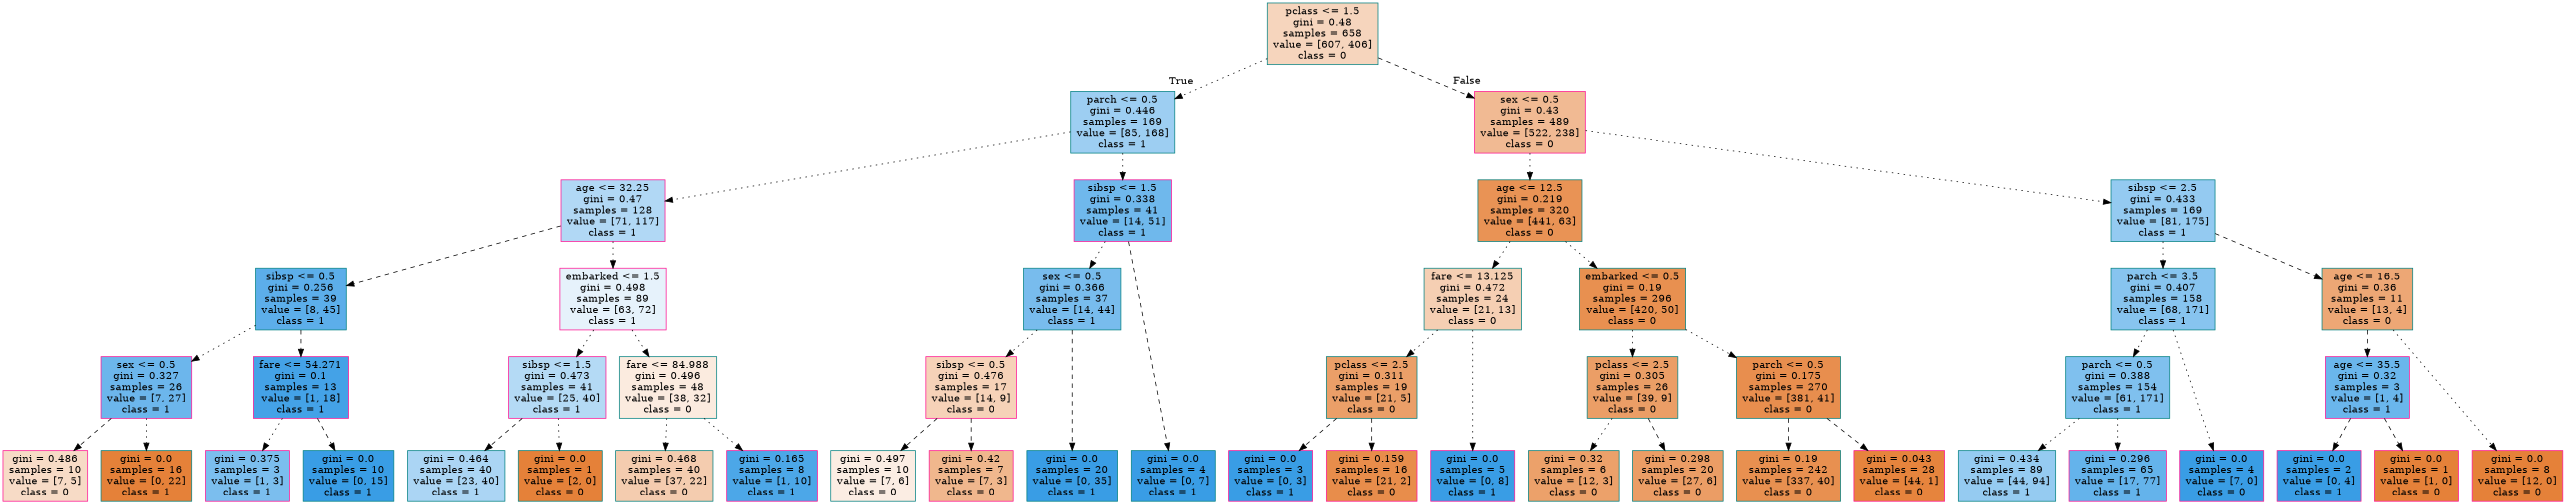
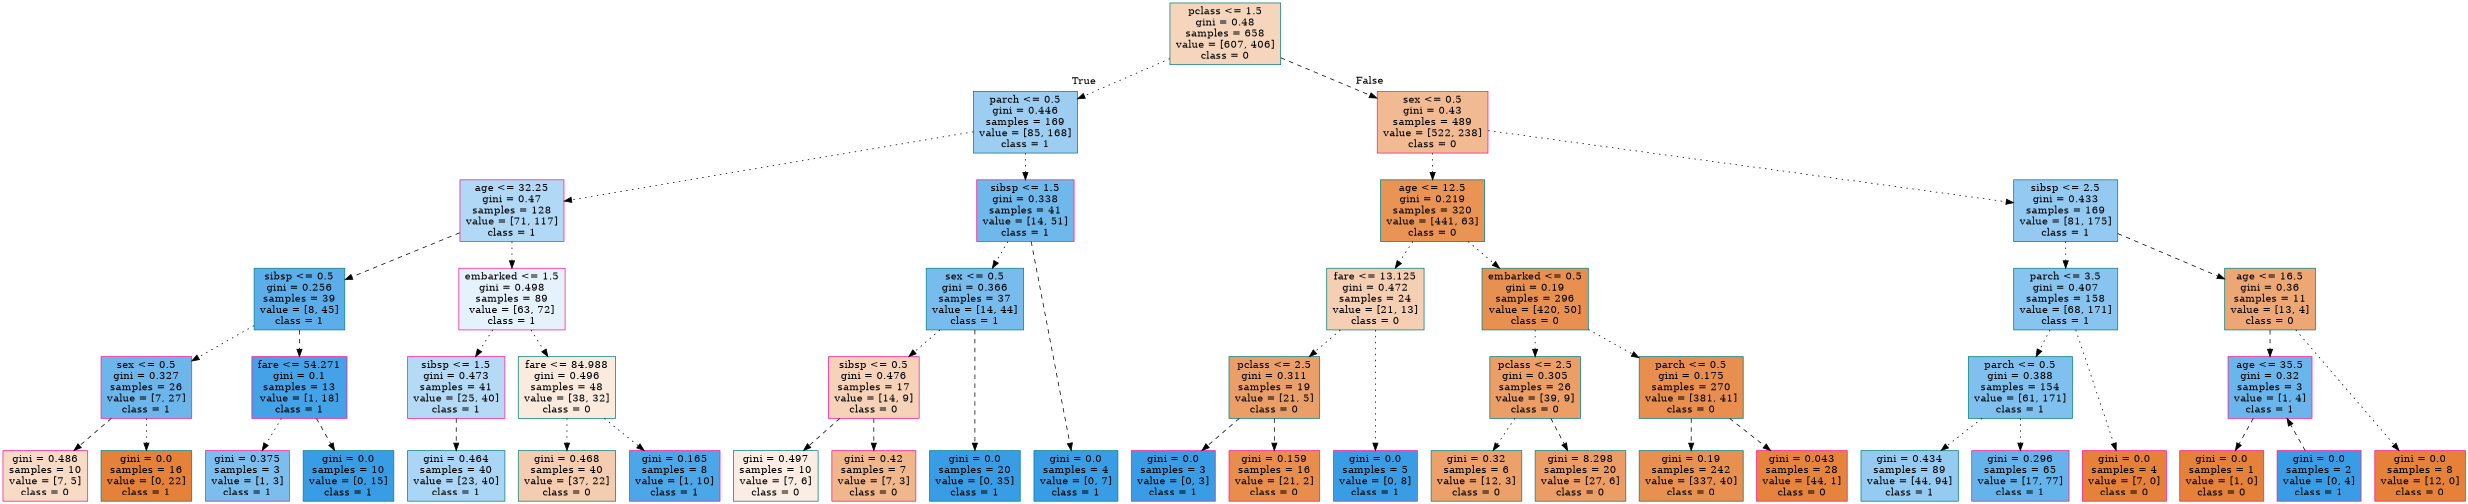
  digraph {
    ranksep=equally
    splines=polyline
    node [color=teal fillcolor="#399de5ff" shape=box style=filled]
    edge [style=dotted]
    n1 [fillcolor="#e5813954" label="pclass <= 1.5\ngini = 0.48\nsamples = 658\nvalue = [607, 406]\nclass = 0"]
    n2 [fillcolor="#399de57e" label="parch <= 0.5\ngini = 0.446\nsamples = 169\nvalue = [85, 168]\nclass = 1"]
    n3 [color=deeppink fillcolor="#e581398b" label="sex <= 0.5\ngini = 0.43\nsamples = 489\nvalue = [522, 238]\nclass = 0"]
    n4 [color=deeppink fillcolor="#399de564" label="age <= 32.25\ngini = 0.47\nsamples = 128\nvalue = [71, 117]\nclass = 1"]
    n5 [color=deeppink fillcolor="#399de5b9" label="sibsp <= 1.5\ngini = 0.338\nsamples = 41\nvalue = [14, 51]\nclass = 1"]
    n6 [fillcolor="#e58139db" label="age <= 12.5\ngini = 0.219\nsamples = 320\nvalue = [441, 63]\nclass = 0"]
    n7 [fillcolor="#399de589" label="sibsp <= 2.5\ngini = 0.433\nsamples = 169\nvalue = [81, 175]\nclass = 1"]
    n8 [fillcolor="#399de5d2" label="sibsp <= 0.5\ngini = 0.256\nsamples = 39\nvalue = [8, 45]\nclass = 1"]
    n9 [color=deeppink fillcolor="#399de520" label="embarked <= 1.5\ngini = 0.498\nsamples = 89\nvalue = [63, 72]\nclass = 1"]
    n10 [fillcolor="#399de5ae" label="sex <= 0.5\ngini = 0.366\nsamples = 37\nvalue = [14, 44]\nclass = 1"]
    n11 [fillcolor="#e5813961" label="fare <= 13.125\ngini = 0.472\nsamples = 24\nvalue = [21, 13]\nclass = 0"]
    n12 [fillcolor="#e58139e1" label="embarked <= 0.5\ngini = 0.19\nsamples = 296\nvalue = [420, 50]\nclass = 0"]
    n13 [fillcolor="#399de59a" label="parch <= 3.5\ngini = 0.407\nsamples = 158\nvalue = [68, 171]\nclass = 1"]
    n14 [fillcolor="#e58139b1" label="age <= 16.5\ngini = 0.36\nsamples = 11\nvalue = [13, 4]\nclass = 0"]
    n15 [color=deeppink fillcolor="#399de5bd" label="sex <= 0.5\ngini = 0.327\nsamples = 26\nvalue = [7, 27]\nclass = 1"]
    n16 [color=deeppink fillcolor="#399de5f1" label="fare <= 54.271\ngini = 0.1\nsamples = 13\nvalue = [1, 18]\nclass = 1"]
    n17 [color=deeppink fillcolor="#399de560" label="sibsp <= 1.5\ngini = 0.473\nsamples = 41\nvalue = [25, 40]\nclass = 1"]
    n18 [fillcolor="#e5813928" label="fare <= 84.988\ngini = 0.496\nsamples = 48\nvalue = [38, 32]\nclass = 0"]
    n19 [color=deeppink fillcolor="#e581395b" label="sibsp <= 0.5\ngini = 0.476\nsamples = 17\nvalue = [14, 9]\nclass = 0"]
    n20 [fillcolor="#e58139c2" label="pclass <= 2.5\ngini = 0.311\nsamples = 19\nvalue = [21, 5]\nclass = 0"]
    n21 [fillcolor="#e58139c4" label="pclass <= 2.5\ngini = 0.305\nsamples = 26\nvalue = [39, 9]\nclass = 0"]
    n22 [fillcolor="#e58139e4" label="parch <= 0.5\ngini = 0.175\nsamples = 270\nvalue = [381, 41]\nclass = 0"]
    n23 [fillcolor="#399de5a4" label="parch <= 0.5\ngini = 0.388\nsamples = 154\nvalue = [61, 171]\nclass = 1"]
    n24 [color=deeppink fillcolor="#399de5bf" label="age <= 35.5\ngini = 0.32\nsamples = 3\nvalue = [1, 4]\nclass = 1"]
    n25 [color=deeppink fillcolor="#e5813949" label="gini = 0.486\nsamples = 10\nvalue = [7, 5]\nclass = 0"]
    n26 [fillcolor="#e58139ff" label="gini = 0.0\nsamples = 16\nvalue = [0, 22]\nclass = 1"]
    n27 [color=deeppink fillcolor="#399de5aa" label="gini = 0.375\nsamples = 3\nvalue = [1, 3]\nclass = 1"]
    n28 [label="gini = 0.0\nsamples = 10\nvalue = [0, 15]\nclass = 1"]
    n29 [fillcolor="#399de56c" label="gini = 0.464\nsamples = 40\nvalue = [23, 40]\nclass = 1"]
-   n30 [fillcolor="#e58139ff" label="gini = 0.0\nsamples = 1\nvalue = [2, 0]\nclass = 0"]
    n31 [fillcolor="#e5813967" label="gini = 0.468\nsamples = 40\nvalue = [37, 22]\nclass = 0"]
    n32 [color=deeppink fillcolor="#399de5e6" label="gini = 0.165\nsamples = 8\nvalue = [1, 10]\nclass = 1"]
    n33 [fillcolor="#e5813924" label="gini = 0.497\nsamples = 10\nvalue = [7, 6]\nclass = 0"]
    n34 [color=deeppink fillcolor="#e5813992" label="gini = 0.42\nsamples = 7\nvalue = [7, 3]\nclass = 0"]
    n35 [label="gini = 0.0\nsamples = 20\nvalue = [0, 35]\nclass = 1"]
    n36 [label="gini = 0.0\nsamples = 4\nvalue = [0, 7]\nclass = 1"]
    n37 [color=deeppink label="gini = 0.0\nsamples = 5\nvalue = [0, 8]\nclass = 1"]
    n38 [color=deeppink label="gini = 0.0\nsamples = 3\nvalue = [0, 3]\nclass = 1"]
    n39 [color=deeppink fillcolor="#e58139e7" label="gini = 0.159\nsamples = 16\nvalue = [21, 2]\nclass = 0"]
    n40 [fillcolor="#e58139bf" label="gini = 0.32\nsamples = 6\nvalue = [12, 3]\nclass = 0"]
-   n41 [fillcolor="#e58139c6" label="gini = 0.298\nsamples = 20\nvalue = [27, 6]\nclass = 0"]
+   n41 [fillcolor="#e58139c6" label="gini = 8.298\nsamples = 20\nvalue = [27, 6]\nclass = 0"]
    n42 [fillcolor="#e58139e1" label="gini = 0.19\nsamples = 242\nvalue = [337, 40]\nclass = 0"]
    n43 [color=deeppink fillcolor="#e58139f9" label="gini = 0.043\nsamples = 28\nvalue = [44, 1]\nclass = 0"]
    n44 [fillcolor="#399de588" label="gini = 0.434\nsamples = 89\nvalue = [44, 94]\nclass = 1"]
    n45 [color=deeppink fillcolor="#399de5c7" label="gini = 0.296\nsamples = 65\nvalue = [17, 77]\nclass = 1"]
-   n46 [color=deeppink label="gini = 0.0\nsamples = 4\nvalue = [7, 0]\nclass = 0"]
+   n46 [color=deeppink fillcolor="#e58139ff" label="gini = 0.0\nsamples = 4\nvalue = [7, 0]\nclass = 0"]
    n47 [color=deeppink fillcolor="#e58139ff" label="gini = 0.0\nsamples = 8\nvalue = [12, 0]\nclass = 0"]
    n48 [color=deeppink label="gini = 0.0\nsamples = 2\nvalue = [0, 4]\nclass = 1"]
    n49 [color=deeppink fillcolor="#e58139ff" label="gini = 0.0\nsamples = 1\nvalue = [1, 0]\nclass = 0"]
    subgraph sub_1 {
      rank=same
      n1
    }
    subgraph sub_2 {
      rank=same
      n2
      n3
    }
    subgraph sub_3 {
      rank=same
      n4
      n5
      n6
      n7
    }
    subgraph sub_4 {
      rank=same
      n8
      n9
      n10
      n11
      n12
      n13
      n14
    }
    subgraph sub_5 {
      rank=same
      n15
      n16
      n17
      n18
      n19
      n20
      n21
      n22
      n23
      n24
    }
    subgraph sub_6 {
      rank=same
      n25
      n26
      n27
      n28
      n29
-     n30
      n31
      n32
      n33
      n34
      n35
      n36
      n37
      n38
      n39
      n40
      n41
      n42
      n43
      n44
      n45
      n46
      n47
      n48
      n49
    }
    n1 -> n2 [headlabel=True labelangle=45 labeldistance=2.5]
    n1 -> n3 [headlabel=False labelangle=-45 labeldistance=2.5 style=dashed]
    n2 -> n4
    n2 -> n5
    n3 -> n6
    n3 -> n7
    n4 -> n8 [style=dashed]
    n4 -> n9
    n5 -> n10
    n5 -> n36 [style=dashed]
    n6 -> n11
    n6 -> n12
    n7 -> n13
    n7 -> n14 [style=dashed]
    n8 -> n15
    n8 -> n16 [style=dashed]
    n9 -> n17
    n9 -> n18
    n10 -> n19
    n10 -> n35 [style=dashed]
    n11 -> n20
    n11 -> n37
    n12 -> n21
    n12 -> n22
    n13 -> n23
    n13 -> n46
    n14 -> n24 [style=dashed]
    n14 -> n47
    n15 -> n25 [style=dashed]
    n15 -> n26
    n16 -> n27
    n16 -> n28 [style=dashed]
    n17 -> n29 [style=dashed]
-   n17 -> n30
    n18 -> n31
    n18 -> n32
    n19 -> n33 [style=dashed]
    n19 -> n34 [style=dashed]
    n20 -> n38 [style=dashed]
    n20 -> n39 [style=dashed]
    n21 -> n40
    n21 -> n41 [style=dashed]
    n22 -> n42 [style=dashed]
    n22 -> n43 [style=dashed]
    n23 -> n44
    n23 -> n45
-   n24 -> n48 [style=dashed]
+   n48 -> n24 [style=dashed]
    n24 -> n49 [style=dashed]
  }
